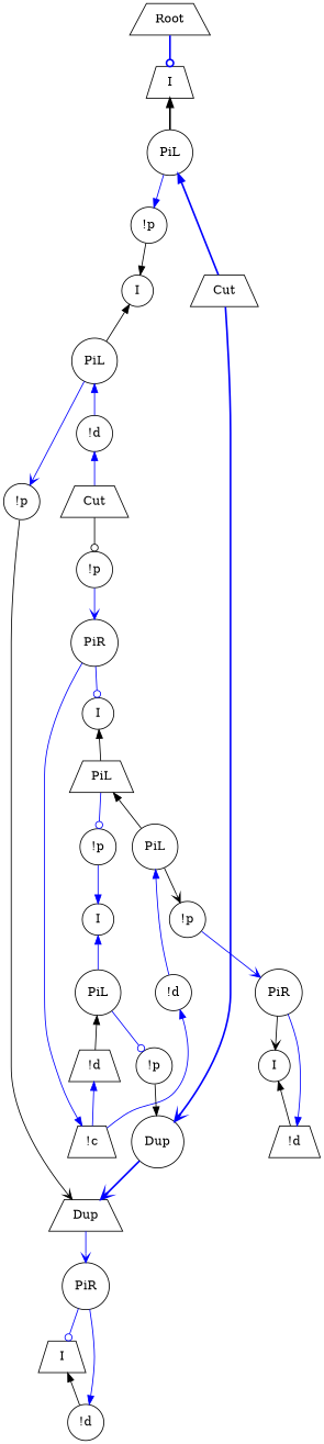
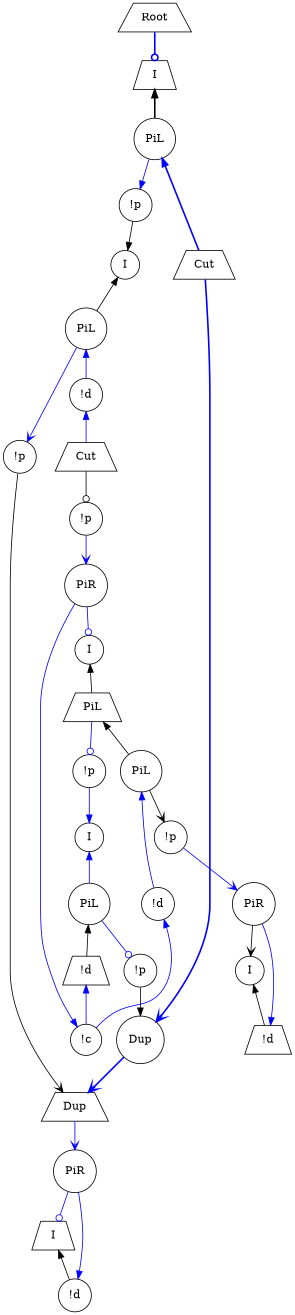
  digraph {
    node [shape=circle]
    edge [color=blue]
    n1 [label=Root shape=trapezium]
    n2 [label=I shape=trapezium]
    n3 [label=PiL]
    n4 [label="!p"]
    n5 [label=PiR]
    n6 [label=Cut shape=trapezium]
    n7 [label=I]
-   n8 [label="!c" shape=trapezium]
+   n8 [label="!c"]
    n9 [label="!d"]
    n10 [label=PiL]
    n11 [label="!p"]
    n12 [label=PiL shape=trapezium]
    n13 [label="!p"]
    n14 [label=PiR]
    n15 [label=I shape=trapezium]
    n16 [label="!d"]
    n17 [label=PiR]
    n18 [label=I]
    n19 [label="!d" shape=trapezium]
    n20 [label="!p"]
    n21 [label=I]
    n22 [label=I]
    n23 [label="!d"]
    n24 [label=PiL]
    n25 [label="!p"]
    n26 [label="!d" shape=trapezium]
    n27 [label=PiL]
    n28 [label="!p"]
    n29 [label=Cut shape=trapezium]
    n30 [label=Dup shape=trapezium]
    n31 [label=Dup]
    n1 -> n2 [penwidth=2 arrowhead=odot]
    n2 -> n3 [color=black dir=back penwidth=2]
    n3 -> n20 [arrowhead=normal]
    n3 -> n29 [dir=back penwidth=2]
    n4 -> n5 [arrowhead=vee]
    n5 -> n7 [arrowhead=odot]
    n6 -> n4 [color=black arrowhead=odot]
    n7 -> n12 [color=black dir=back]
    n8 -> n5 [dir=back]
    n9 -> n8 [dir=back]
    n10 -> n9 [dir=back]
    n10 -> n11 [color=black arrowhead=vee]
    n11 -> n17 [arrowhead=vee]
    n12 -> n10 [color=black dir=back]
    n12 -> n13 [arrowhead=odot]
    n13 -> n22 [arrowhead=normal]
    n14 -> n15 [arrowhead=odot]
    n15 -> n16 [color=black dir=back]
    n16 -> n14 [dir=back]
    n17 -> n18 [color=black arrowhead=vee]
    n18 -> n19 [color=black dir=back]
    n19 -> n17 [dir=back]
    n20 -> n21 [color=black arrowhead=normal]
    n21 -> n24 [color=black dir=back]
    n22 -> n27 [dir=back]
    n23 -> n6 [dir=back]
    n24 -> n23 [dir=back]
    n24 -> n25 [arrowhead=vee]
    n25 -> n30 [arrowhead=vee color=black]
    n26 -> n8 [dir=back]
    n27 -> n26 [color=black dir=back]
    n27 -> n28 [arrowhead=odot]
    n28 -> n31 [arrowhead=normal color=black]
    n29 -> n31 [arrowhead=vee penwidth=2]
    n30 -> n14 [arrowhead=vee]
    n31 -> n30 [arrowhead=vee penwidth=2]
  }
